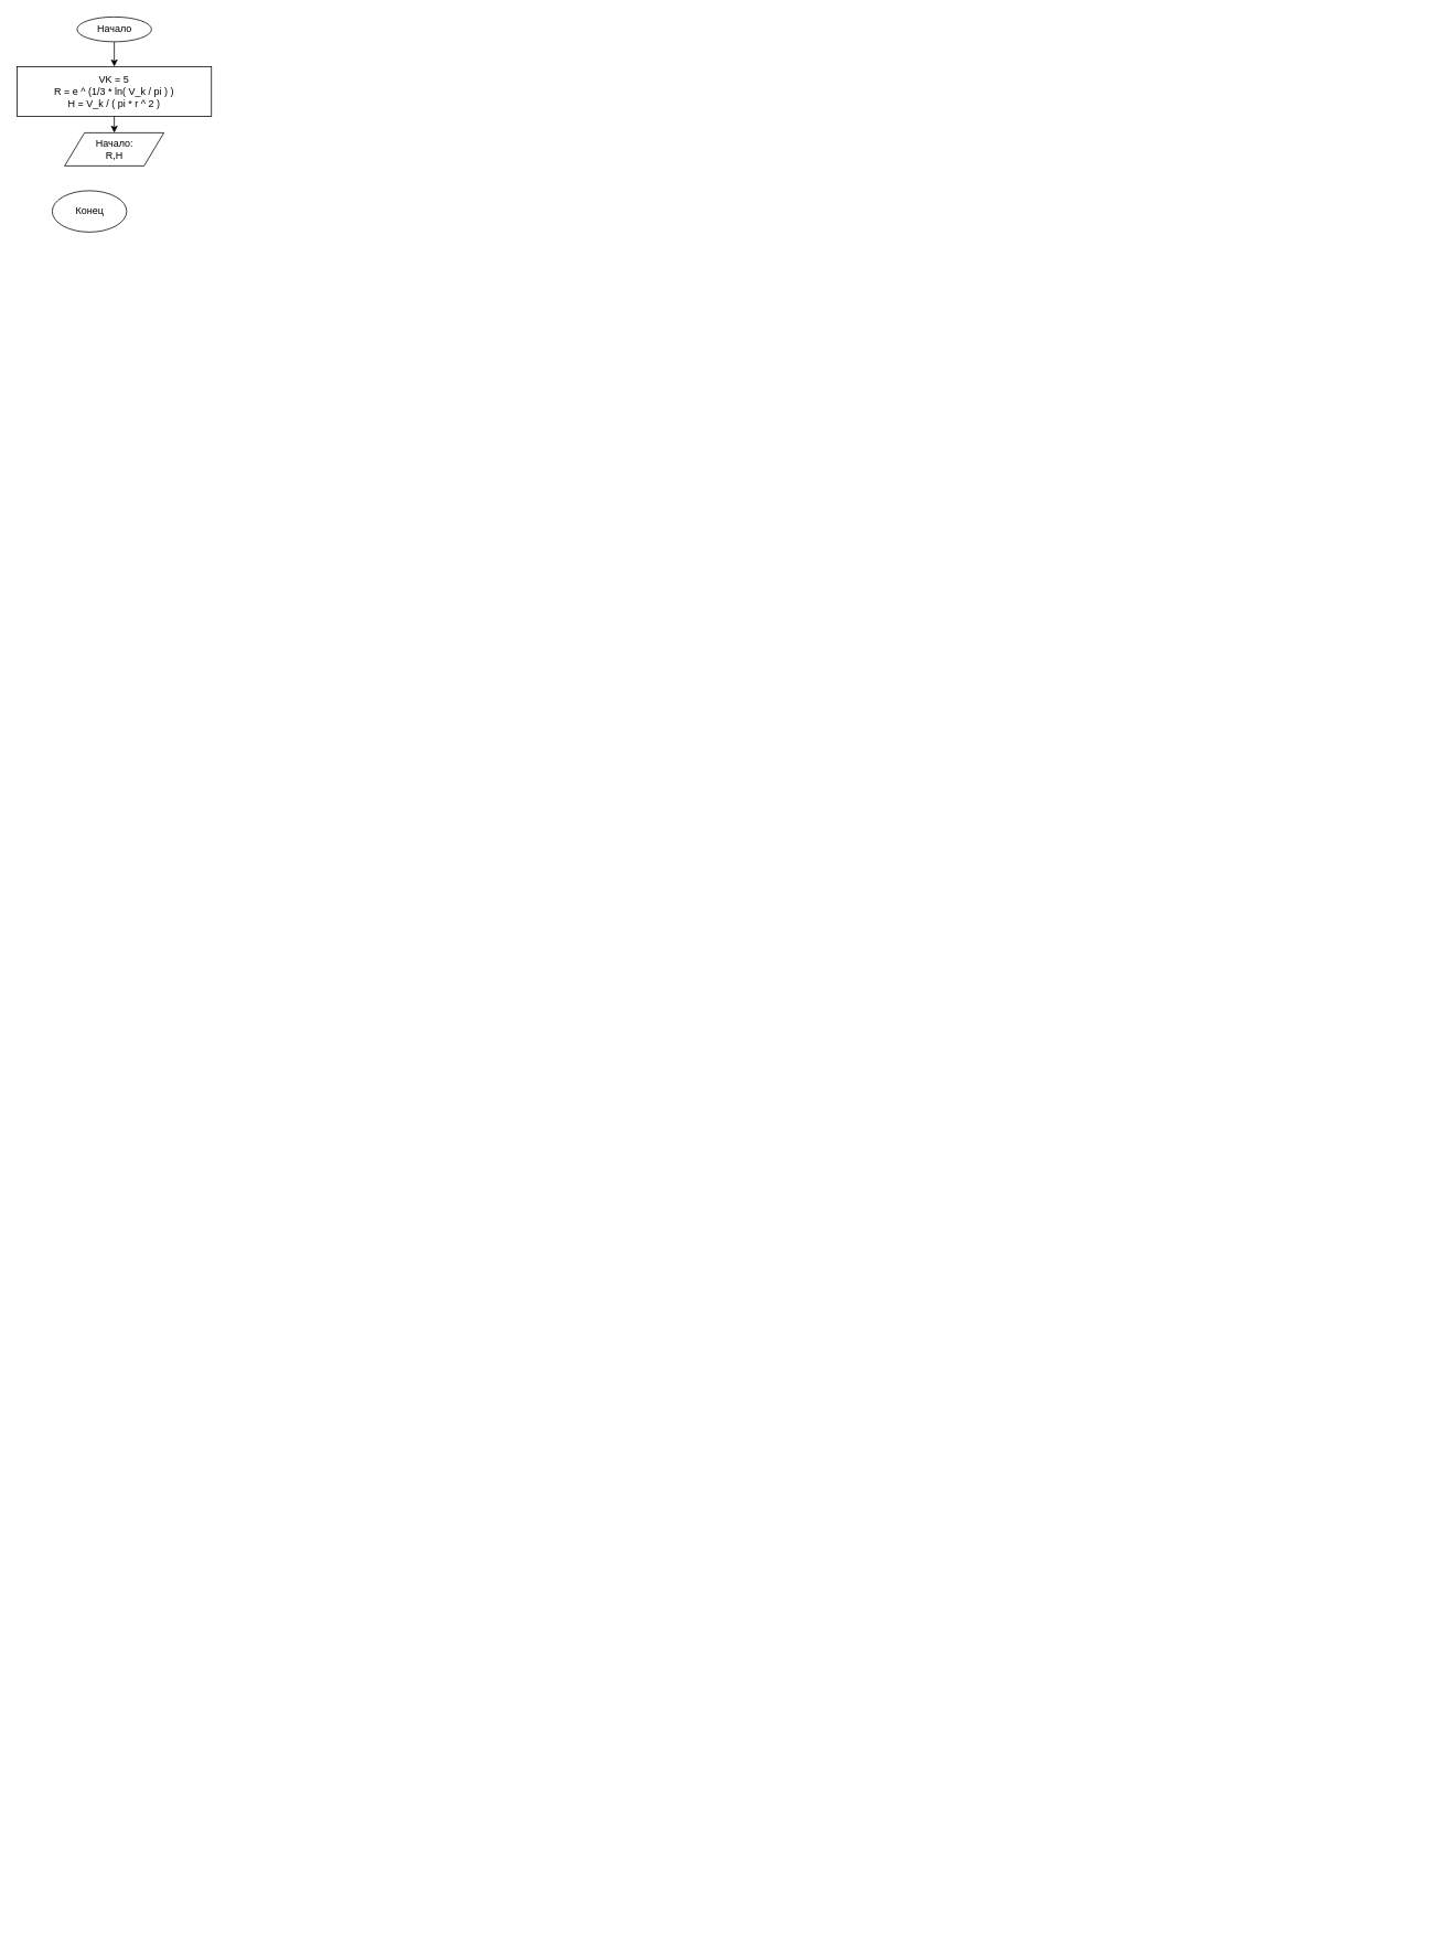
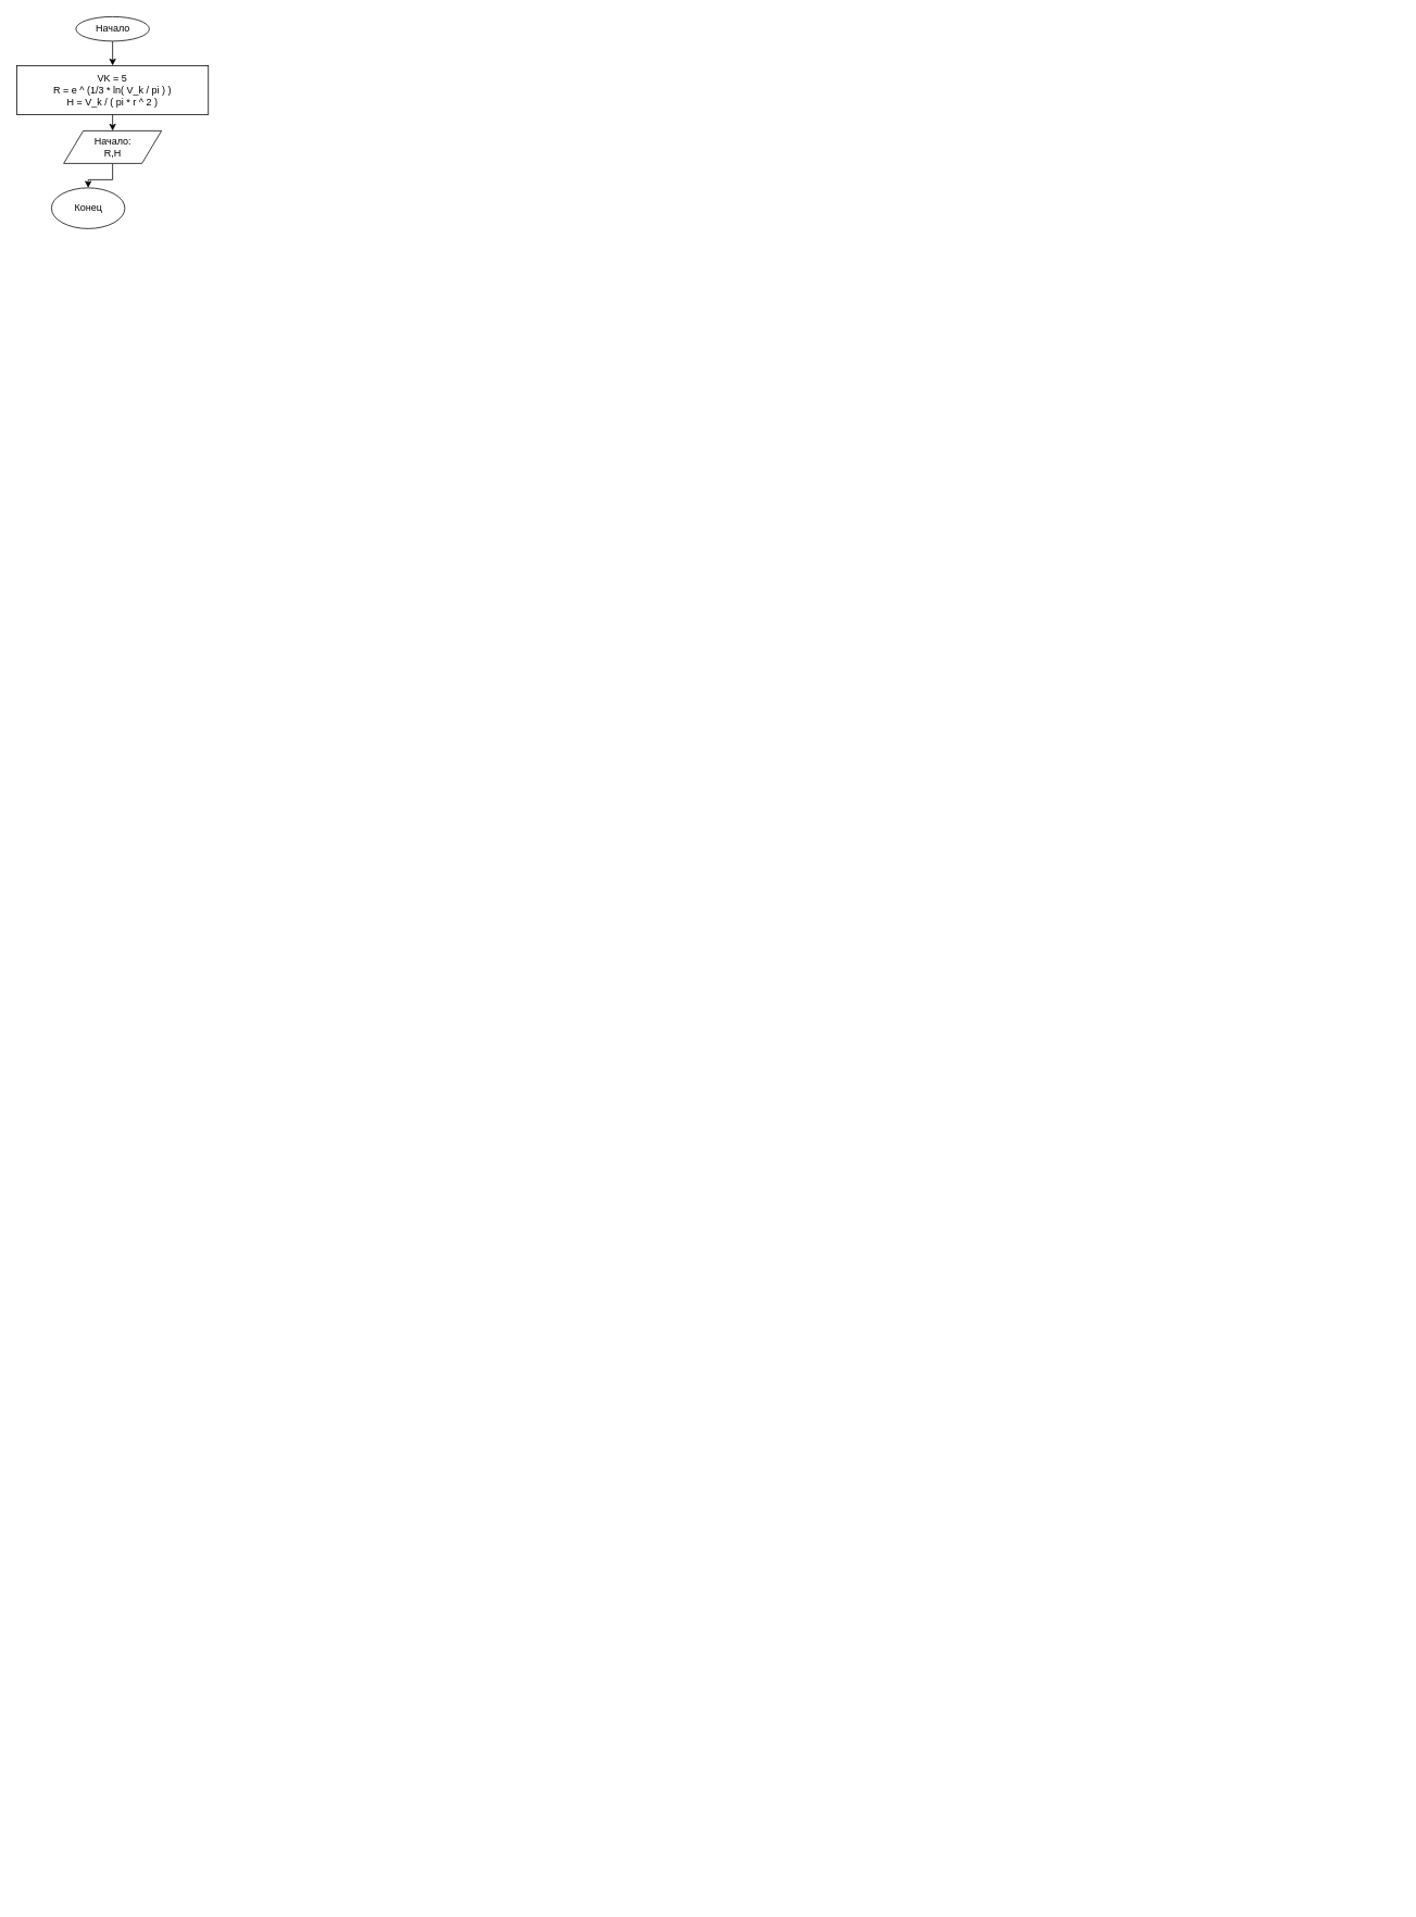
  <mxCell id="0" />
  <mxCell id="1" parent="0" />
  <mxCell id="2" style="edgeStyle=orthogonalEdgeStyle;rounded=0;orthogonalLoop=1;jettySize=auto;html=1;exitX=1;exitY=0.5;exitDx=0;exitDy=0;" edge="1" parent="1"><mxGeometry relative="1" as="geometry"><Array as="points"><mxPoint x="872.5" y="1353" /><mxPoint x="872.5" y="1550" /><mxPoint x="782.5" y="1550" /></Array><mxPoint x="842.5" y="1352.5" as="sourcePoint" /></mxGeometry></mxCell>
  <mxCell id="3" style="edgeStyle=orthogonalEdgeStyle;rounded=0;orthogonalLoop=1;jettySize=auto;html=1;exitX=1;exitY=0.5;exitDx=0;exitDy=0;entryX=0;entryY=0.5;entryDx=0;entryDy=0;" edge="1" parent="1"><mxGeometry relative="1" as="geometry"><Array as="points"><mxPoint x="862.5" y="1390" /><mxPoint x="862.5" y="1540" /><mxPoint x="692.5" y="1540" /><mxPoint x="692.5" y="1353" /></Array><mxPoint x="722.5" y="1352.5" as="targetPoint" /></mxGeometry></mxCell>
  <mxCell id="4" style="edgeStyle=orthogonalEdgeStyle;rounded=0;orthogonalLoop=1;jettySize=auto;html=1;exitX=1;exitY=0.5;exitDx=0;exitDy=0;entryX=0.5;entryY=0;entryDx=0;entryDy=0;" edge="1" parent="1"><mxGeometry relative="1" as="geometry"><Array as="points"><mxPoint x="862.5" y="1613" /><mxPoint x="862.5" y="1690" /><mxPoint x="782.5" y="1690" /></Array><mxPoint x="842.5" y="1612.5" as="sourcePoint" /></mxGeometry></mxCell>
  <mxCell id="5" style="edgeStyle=orthogonalEdgeStyle;rounded=0;orthogonalLoop=1;jettySize=auto;html=1;exitX=1;exitY=0.5;exitDx=0;exitDy=0;" edge="1" parent="1"><mxGeometry relative="1" as="geometry"><Array as="points"><mxPoint x="862.5" y="1713" /><mxPoint x="862.5" y="1790" /><mxPoint x="782.5" y="1790" /></Array><mxPoint x="842.5" y="1712.5" as="sourcePoint" /></mxGeometry></mxCell>
  <mxCell id="6" style="edgeStyle=orthogonalEdgeStyle;rounded=0;orthogonalLoop=1;jettySize=auto;html=1;exitX=1;exitY=0.5;exitDx=0;exitDy=0;" edge="1" parent="1"><mxGeometry relative="1" as="geometry"><Array as="points"><mxPoint x="1715" y="1893" /><mxPoint x="1715" y="2090" /><mxPoint x="1625" y="2090" /></Array><mxPoint x="1685" y="1892.5" as="sourcePoint" /></mxGeometry></mxCell>
  <mxCell id="7" style="edgeStyle=orthogonalEdgeStyle;rounded=0;orthogonalLoop=1;jettySize=auto;html=1;exitX=1;exitY=0.5;exitDx=0;exitDy=0;entryX=0;entryY=0.5;entryDx=0;entryDy=0;" edge="1" parent="1"><mxGeometry relative="1" as="geometry"><Array as="points"><mxPoint x="1705" y="1930" /><mxPoint x="1705" y="2080" /><mxPoint x="1535" y="2080" /><mxPoint x="1535" y="1893" /></Array><mxPoint x="1565" y="1892.5" as="targetPoint" /></mxGeometry></mxCell>
  <mxCell id="8" style="edgeStyle=orthogonalEdgeStyle;rounded=0;orthogonalLoop=1;jettySize=auto;html=1;exitX=1;exitY=0.5;exitDx=0;exitDy=0;entryX=0.5;entryY=0;entryDx=0;entryDy=0;" edge="1" parent="1"><mxGeometry relative="1" as="geometry"><Array as="points"><mxPoint x="1705" y="2153" /><mxPoint x="1705" y="2230" /><mxPoint x="1625" y="2230" /></Array><mxPoint x="1685" y="2152.5" as="sourcePoint" /></mxGeometry></mxCell>
  <mxCell id="9" style="edgeStyle=orthogonalEdgeStyle;rounded=0;orthogonalLoop=1;jettySize=auto;html=1;exitX=1;exitY=0.5;exitDx=0;exitDy=0;" edge="1" parent="1"><mxGeometry relative="1" as="geometry"><Array as="points"><mxPoint x="1705" y="2253" /><mxPoint x="1705" y="2330" /><mxPoint x="1625" y="2330" /></Array><mxPoint x="1685" y="2252.5" as="sourcePoint" /></mxGeometry></mxCell>
  <mxCell id="10" style="edgeStyle=orthogonalEdgeStyle;rounded=0;orthogonalLoop=1;jettySize=auto;html=1;exitX=1;exitY=0.5;exitDx=0;exitDy=0;" edge="1" parent="1"><mxGeometry relative="1" as="geometry"><Array as="points"><mxPoint x="1702.5" y="1883" /><mxPoint x="1702.5" y="2080" /><mxPoint x="1612.5" y="2080" /></Array><mxPoint x="1672.5" y="1882.5" as="sourcePoint" /></mxGeometry></mxCell>
  <mxCell id="11" style="edgeStyle=orthogonalEdgeStyle;rounded=0;orthogonalLoop=1;jettySize=auto;html=1;exitX=1;exitY=0.5;exitDx=0;exitDy=0;entryX=0;entryY=0.5;entryDx=0;entryDy=0;" edge="1" parent="1"><mxGeometry relative="1" as="geometry"><Array as="points"><mxPoint x="1692.5" y="1920" /><mxPoint x="1692.5" y="2070" /><mxPoint x="1522.5" y="2070" /><mxPoint x="1522.5" y="1883" /></Array><mxPoint x="1552.5" y="1882.5" as="targetPoint" /></mxGeometry></mxCell>
  <mxCell id="12" style="edgeStyle=orthogonalEdgeStyle;rounded=0;orthogonalLoop=1;jettySize=auto;html=1;exitX=1;exitY=0.5;exitDx=0;exitDy=0;entryX=0.5;entryY=0;entryDx=0;entryDy=0;" edge="1" parent="1"><mxGeometry relative="1" as="geometry"><Array as="points"><mxPoint x="1692.5" y="2143" /><mxPoint x="1692.5" y="2220" /><mxPoint x="1612.5" y="2220" /></Array><mxPoint x="1672.5" y="2142.5" as="sourcePoint" /></mxGeometry></mxCell>
  <mxCell id="13" style="edgeStyle=orthogonalEdgeStyle;rounded=0;orthogonalLoop=1;jettySize=auto;html=1;exitX=1;exitY=0.5;exitDx=0;exitDy=0;" edge="1" parent="1"><mxGeometry relative="1" as="geometry"><Array as="points"><mxPoint x="1692.5" y="2243" /><mxPoint x="1692.5" y="2320" /><mxPoint x="1612.5" y="2320" /></Array><mxPoint x="1672.5" y="2242.5" as="sourcePoint" /></mxGeometry></mxCell>
  <mxCell id="14" style="edgeStyle=orthogonalEdgeStyle;rounded=0;orthogonalLoop=1;jettySize=auto;html=1;exitX=1;exitY=0.5;exitDx=0;exitDy=0;" edge="1" parent="1"><mxGeometry relative="1" as="geometry"><Array as="points"><mxPoint x="875" y="1373" /><mxPoint x="875" y="1570" /><mxPoint x="785" y="1570" /></Array><mxPoint x="845" y="1372.5" as="sourcePoint" /></mxGeometry></mxCell>
  <mxCell id="15" style="edgeStyle=orthogonalEdgeStyle;rounded=0;orthogonalLoop=1;jettySize=auto;html=1;exitX=1;exitY=0.5;exitDx=0;exitDy=0;entryX=0;entryY=0.5;entryDx=0;entryDy=0;" edge="1" parent="1"><mxGeometry relative="1" as="geometry"><Array as="points"><mxPoint x="865" y="1410" /><mxPoint x="865" y="1560" /><mxPoint x="695" y="1560" /><mxPoint x="695" y="1373" /></Array><mxPoint x="725" y="1372.5" as="targetPoint" /></mxGeometry></mxCell>
  <mxCell id="16" style="edgeStyle=orthogonalEdgeStyle;rounded=0;orthogonalLoop=1;jettySize=auto;html=1;exitX=1;exitY=0.5;exitDx=0;exitDy=0;entryX=0.5;entryY=0;entryDx=0;entryDy=0;" edge="1" parent="1"><mxGeometry relative="1" as="geometry"><Array as="points"><mxPoint x="865" y="1633" /><mxPoint x="865" y="1710" /><mxPoint x="785" y="1710" /></Array><mxPoint x="845" y="1632.5" as="sourcePoint" /></mxGeometry></mxCell>
  <mxCell id="17" style="edgeStyle=orthogonalEdgeStyle;rounded=0;orthogonalLoop=1;jettySize=auto;html=1;exitX=1;exitY=0.5;exitDx=0;exitDy=0;" edge="1" parent="1"><mxGeometry relative="1" as="geometry"><Array as="points"><mxPoint x="865" y="1733" /><mxPoint x="865" y="1810" /><mxPoint x="785" y="1810" /></Array><mxPoint x="845" y="1732.5" as="sourcePoint" /></mxGeometry></mxCell>
  <mxCell id="18" style="edgeStyle=orthogonalEdgeStyle;rounded=0;orthogonalLoop=1;jettySize=auto;html=1;exitX=0.5;exitY=1;exitDx=0;exitDy=0;entryX=0.5;entryY=0;entryDx=0;entryDy=0;" edge="1" parent="1" source="19" target="21"><mxGeometry relative="1" as="geometry" /></mxCell>
  <mxCell id="19" value="Начало" style="ellipse;whiteSpace=wrap;html=1;" vertex="1" parent="1"><mxGeometry x="92.5" y="20" width="90" height="30" as="geometry" /></mxCell>
  <mxCell id="20" style="edgeStyle=orthogonalEdgeStyle;rounded=0;orthogonalLoop=1;jettySize=auto;html=1;exitX=0.5;exitY=1;exitDx=0;exitDy=0;entryX=0.5;entryY=0;entryDx=0;entryDy=0;" edge="1" parent="1" source="21" target="24"><mxGeometry relative="1" as="geometry" /></mxCell>
  <mxCell id="21" value="&lt;div&gt;VK = 5&lt;br&gt;&lt;/div&gt;&lt;div&gt;R = e ^ (1/3 * ln( V_k / pi ) ) &lt;br&gt;&lt;/div&gt;&lt;div&gt;H = V_k / ( pi * r ^ 2 )&lt;br&gt;&lt;/div&gt;" style="rounded=0;whiteSpace=wrap;html=1;" vertex="1" parent="1"><mxGeometry x="20" y="80" width="235" height="60" as="geometry" /></mxCell>
  <mxCell id="22" value="Конец" style="ellipse;whiteSpace=wrap;html=1;" vertex="1" parent="1"><mxGeometry x="62.5" y="230" width="90" height="50" as="geometry" /></mxCell>
+ <mxCell id="23" style="edgeStyle=orthogonalEdgeStyle;rounded=0;orthogonalLoop=1;jettySize=auto;html=1;exitX=0.5;exitY=1;exitDx=0;exitDy=0;entryX=0.5;entryY=0;entryDx=0;entryDy=0;" edge="1" parent="1" source="24" target="22"><mxGeometry relative="1" as="geometry" /></mxCell>
  <mxCell id="24" value="&lt;div&gt;Начало:&lt;/div&gt;&lt;div&gt;R,H&lt;/div&gt;" style="shape=parallelogram;perimeter=parallelogramPerimeter;whiteSpace=wrap;html=1;" vertex="1" parent="1"><mxGeometry x="77.5" y="160" width="120" height="40" as="geometry" /></mxCell>
